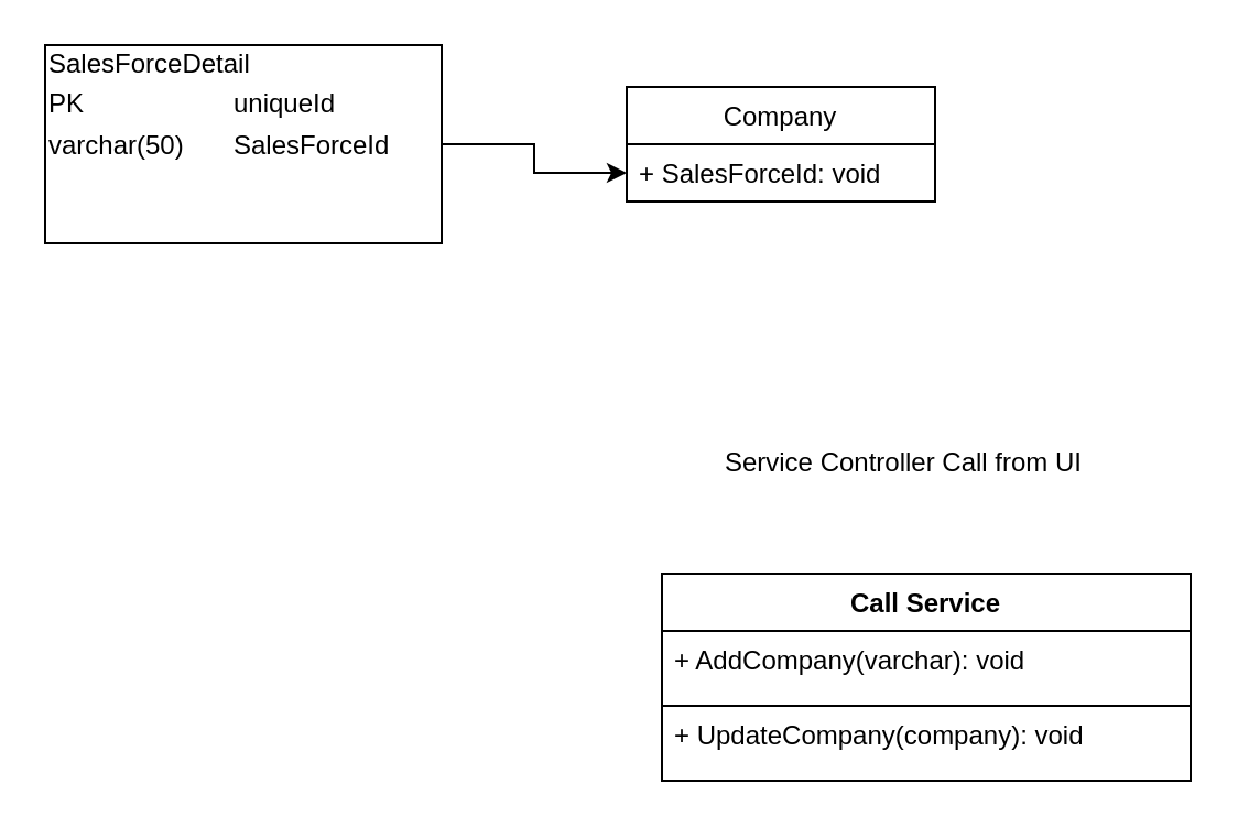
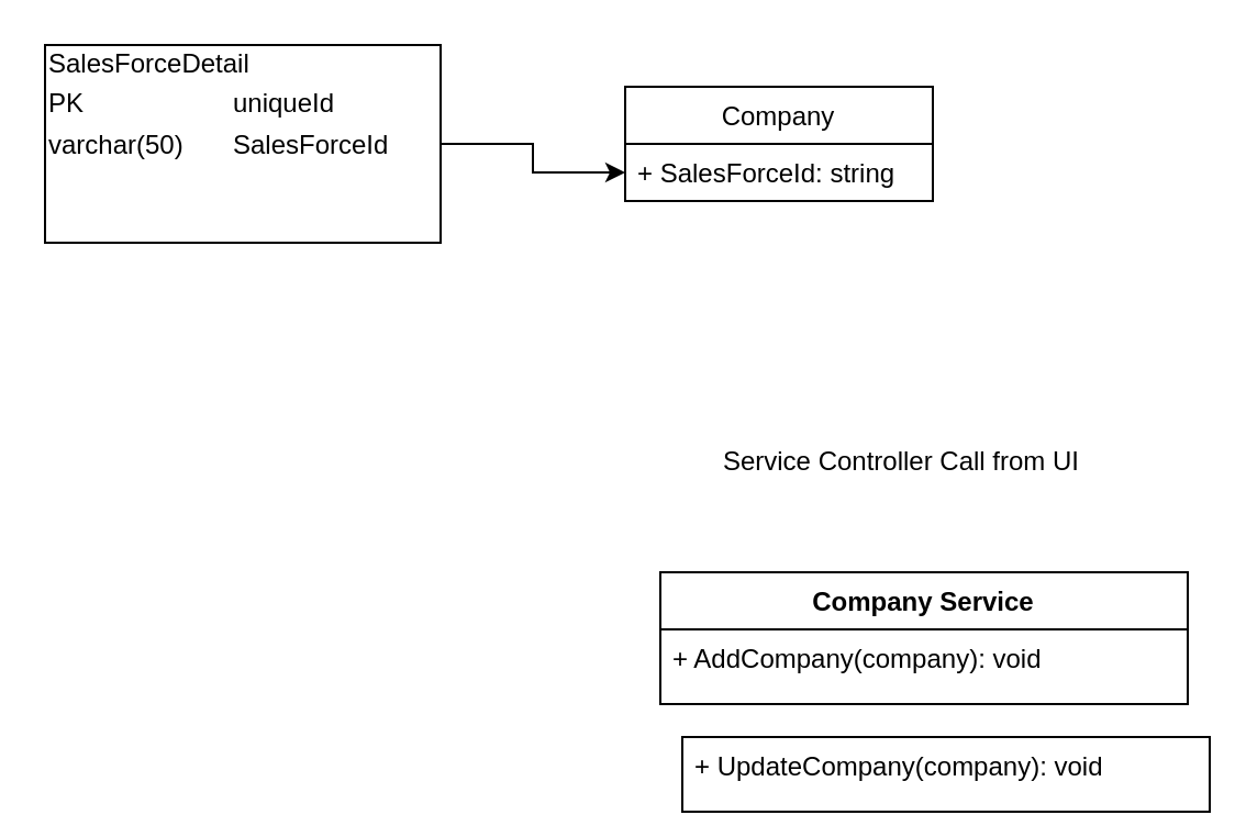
  <mxCell id="0" />
  <mxCell id="1" parent="0" />
  <mxCell id="2" style="edgeStyle=orthogonalEdgeStyle;rounded=0;orthogonalLoop=1;jettySize=auto;html=1;entryX=0;entryY=0.5;entryDx=0;entryDy=0;" edge="1" parent="1" source="3" target="5"><mxGeometry relative="1" as="geometry"><mxPoint x="350" y="170" as="targetPoint" /></mxGeometry></mxCell>
  <mxCell id="3" value="&lt;div style=&quot;box-sizing: border-box ; width: 100% ; padding: 2px&quot;&gt;SalesForceDetail&lt;/div&gt;&lt;table style=&quot;width: 100% ; font-size: 1em&quot; cellpadding=&quot;2&quot; cellspacing=&quot;0&quot;&gt;&lt;tbody&gt;&lt;tr&gt;&lt;td&gt;PK&lt;/td&gt;&lt;td&gt;uniqueId&lt;/td&gt;&lt;/tr&gt;&lt;tr&gt;&lt;td&gt;varchar(50)&lt;/td&gt;&lt;td&gt;SalesForceId&lt;br&gt;&lt;/td&gt;&lt;/tr&gt;&lt;tr&gt;&lt;td&gt;&lt;/td&gt;&lt;td&gt;&lt;br&gt;&lt;/td&gt;&lt;/tr&gt;&lt;/tbody&gt;&lt;/table&gt;" style="verticalAlign=top;align=left;overflow=fill;html=1;" vertex="1" parent="1"><mxGeometry x="20" y="20" width="180" height="90" as="geometry" /></mxCell>
  <mxCell id="4" value="Company" style="swimlane;fontStyle=0;childLayout=stackLayout;horizontal=1;startSize=26;fillColor=none;horizontalStack=0;resizeParent=1;resizeParentMax=0;resizeLast=0;collapsible=1;marginBottom=0;" vertex="1" parent="1"><mxGeometry x="284" y="39" width="140" height="52" as="geometry" /></mxCell>
- <mxCell id="5" value="+ SalesForceId: void&#10;" style="text;strokeColor=none;fillColor=none;align=left;verticalAlign=top;spacingLeft=4;spacingRight=4;overflow=hidden;rotatable=0;points=[[0,0.5],[1,0.5]];portConstraint=eastwest;" vertex="1" parent="4"><mxGeometry y="26" width="140" height="26" as="geometry" /></mxCell>
- <mxCell id="6" value="+ UpdateCompany(company): void" style="text;strokeColor=#000000;fillColor=none;align=left;verticalAlign=top;spacingLeft=4;spacingRight=4;overflow=hidden;rotatable=0;points=[[0,0.5],[1,0.5]];portConstraint=eastwest;" vertex="1" parent="1"><mxGeometry x="300" y="320" width="240" height="34" as="geometry" /></mxCell>
- <mxCell id="7" value="Call Service" style="swimlane;fontStyle=1;align=center;verticalAlign=top;childLayout=stackLayout;horizontal=1;startSize=26;horizontalStack=0;resizeParent=1;resizeParentMax=0;resizeLast=0;collapsible=1;marginBottom=0;" vertex="1" parent="1"><mxGeometry x="300" y="260" width="240" height="60" as="geometry" /></mxCell>
- <mxCell id="8" value="+ AddCompany(varchar): void" style="text;strokeColor=none;fillColor=none;align=left;verticalAlign=top;spacingLeft=4;spacingRight=4;overflow=hidden;rotatable=0;points=[[0,0.5],[1,0.5]];portConstraint=eastwest;" vertex="1" parent="7"><mxGeometry y="26" width="240" height="34" as="geometry" /></mxCell>
+ <mxCell id="5" value="+ SalesForceId: string&#10;" style="text;strokeColor=none;fillColor=none;align=left;verticalAlign=top;spacingLeft=4;spacingRight=4;overflow=hidden;rotatable=0;points=[[0,0.5],[1,0.5]];portConstraint=eastwest;" vertex="1" parent="4"><mxGeometry y="26" width="140" height="26" as="geometry" /></mxCell>
+ <mxCell id="6" value="+ UpdateCompany(company): void" style="text;strokeColor=#000000;fillColor=none;align=left;verticalAlign=top;spacingLeft=4;spacingRight=4;overflow=hidden;rotatable=0;points=[[0,0.5],[1,0.5]];portConstraint=eastwest;" vertex="1" parent="1"><mxGeometry x="310" y="335" width="240" height="34" as="geometry" /></mxCell>
+ <mxCell id="7" value="Company Service" style="swimlane;fontStyle=1;align=center;verticalAlign=top;childLayout=stackLayout;horizontal=1;startSize=26;horizontalStack=0;resizeParent=1;resizeParentMax=0;resizeLast=0;collapsible=1;marginBottom=0;" vertex="1" parent="1"><mxGeometry x="300" y="260" width="240" height="60" as="geometry" /></mxCell>
+ <mxCell id="8" value="+ AddCompany(company): void" style="text;strokeColor=none;fillColor=none;align=left;verticalAlign=top;spacingLeft=4;spacingRight=4;overflow=hidden;rotatable=0;points=[[0,0.5],[1,0.5]];portConstraint=eastwest;" vertex="1" parent="7"><mxGeometry y="26" width="240" height="34" as="geometry" /></mxCell>
  <mxCell id="9" value="Service Controller Call from UI" style="text;html=1;strokeColor=none;fillColor=none;align=center;verticalAlign=middle;whiteSpace=wrap;rounded=0;" vertex="1" parent="1"><mxGeometry x="300" y="200" width="220" height="20" as="geometry" /></mxCell>
